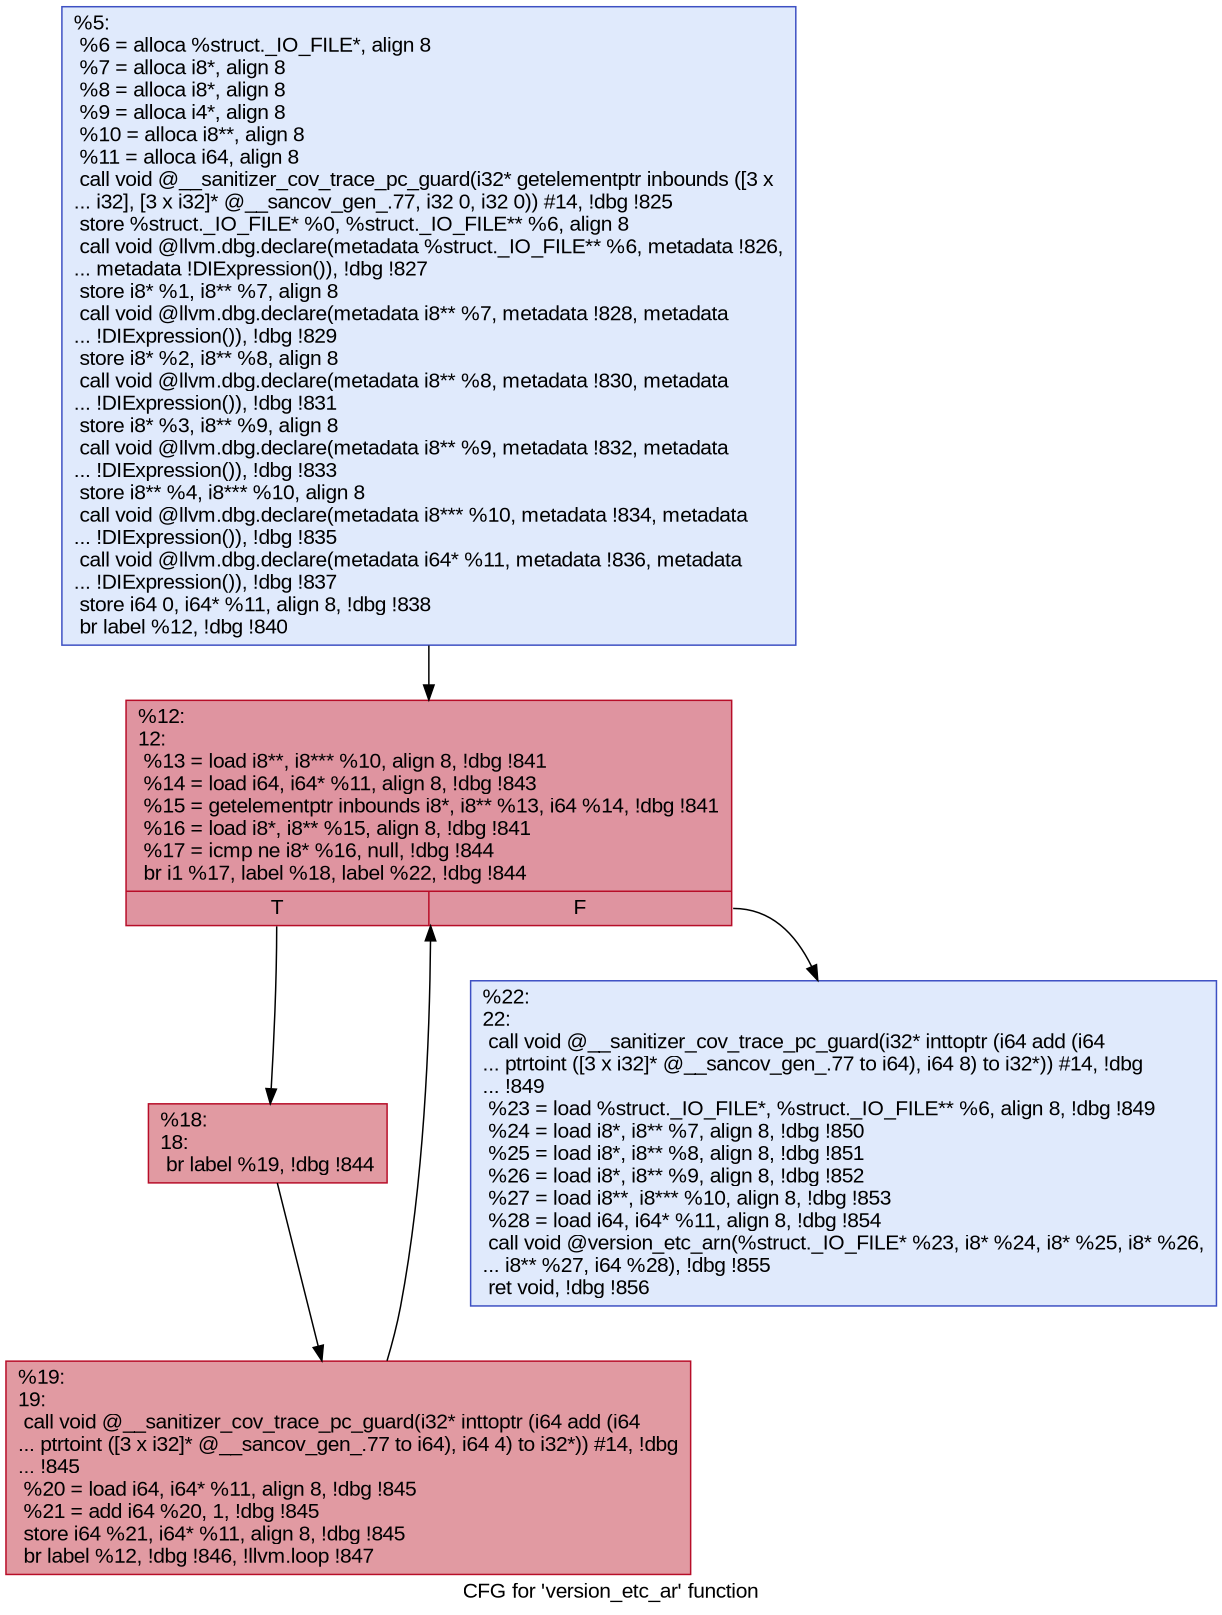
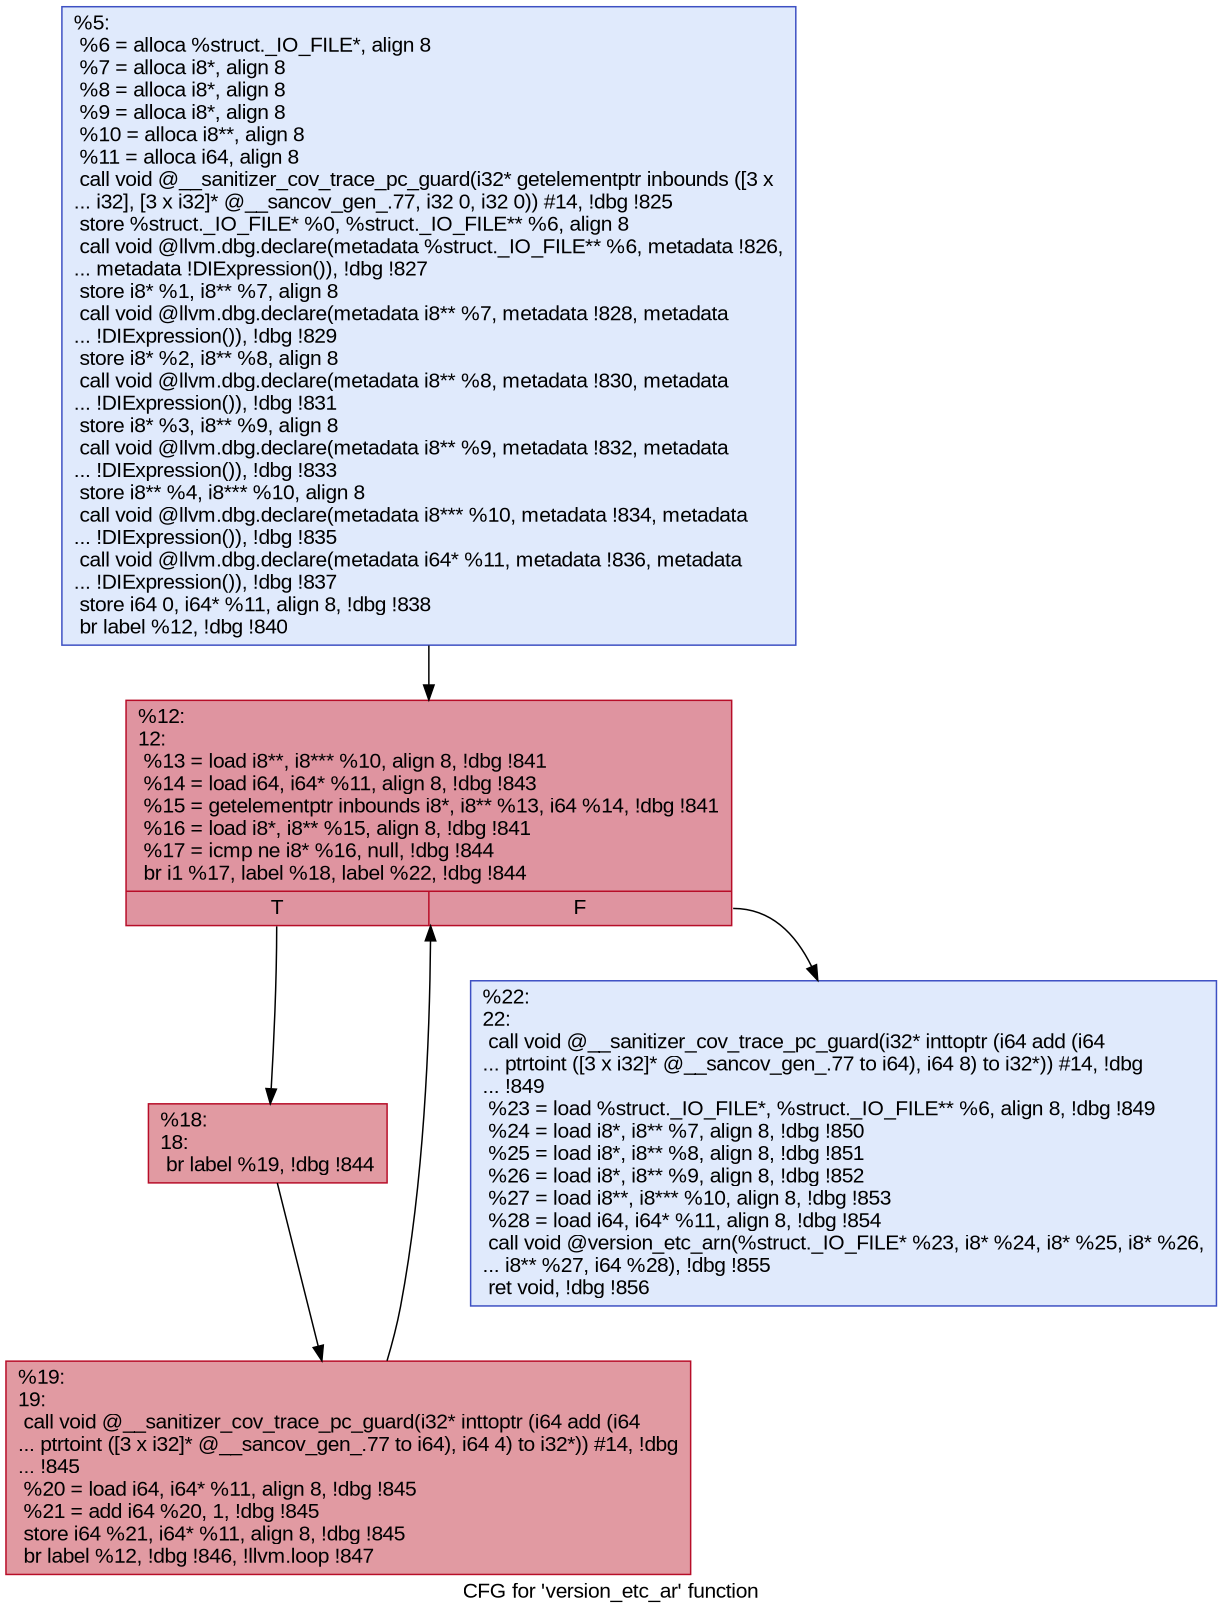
  digraph {
    label="CFG for 'version_etc_ar' function"
    fontname="Liberation Sans"
    node [color="#b70d28ff" fillcolor="#b9d0f970" shape=record style=filled fontname="Liberation Sans"]
    edge [fontname="Liberation Sans"]
-   n1 [color="#3d50c3ff" label="{%5:\l  %6 = alloca %struct._IO_FILE*, align 8\l  %7 = alloca i8*, align 8\l  %8 = alloca i8*, align 8\l  %9 = alloca i4*, align 8\l  %10 = alloca i8**, align 8\l  %11 = alloca i64, align 8\l  call void @__sanitizer_cov_trace_pc_guard(i32* getelementptr inbounds ([3 x\l... i32], [3 x i32]* @__sancov_gen_.77, i32 0, i32 0)) #14, !dbg !825\l  store %struct._IO_FILE* %0, %struct._IO_FILE** %6, align 8\l  call void @llvm.dbg.declare(metadata %struct._IO_FILE** %6, metadata !826,\l... metadata !DIExpression()), !dbg !827\l  store i8* %1, i8** %7, align 8\l  call void @llvm.dbg.declare(metadata i8** %7, metadata !828, metadata\l... !DIExpression()), !dbg !829\l  store i8* %2, i8** %8, align 8\l  call void @llvm.dbg.declare(metadata i8** %8, metadata !830, metadata\l... !DIExpression()), !dbg !831\l  store i8* %3, i8** %9, align 8\l  call void @llvm.dbg.declare(metadata i8** %9, metadata !832, metadata\l... !DIExpression()), !dbg !833\l  store i8** %4, i8*** %10, align 8\l  call void @llvm.dbg.declare(metadata i8*** %10, metadata !834, metadata\l... !DIExpression()), !dbg !835\l  call void @llvm.dbg.declare(metadata i64* %11, metadata !836, metadata\l... !DIExpression()), !dbg !837\l  store i64 0, i64* %11, align 8, !dbg !838\l  br label %12, !dbg !840\l}"]
+   n1 [color="#3d50c3ff" label="{%5:\l  %6 = alloca %struct._IO_FILE*, align 8\l  %7 = alloca i8*, align 8\l  %8 = alloca i8*, align 8\l  %9 = alloca i8*, align 8\l  %10 = alloca i8**, align 8\l  %11 = alloca i64, align 8\l  call void @__sanitizer_cov_trace_pc_guard(i32* getelementptr inbounds ([3 x\l... i32], [3 x i32]* @__sancov_gen_.77, i32 0, i32 0)) #14, !dbg !825\l  store %struct._IO_FILE* %0, %struct._IO_FILE** %6, align 8\l  call void @llvm.dbg.declare(metadata %struct._IO_FILE** %6, metadata !826,\l... metadata !DIExpression()), !dbg !827\l  store i8* %1, i8** %7, align 8\l  call void @llvm.dbg.declare(metadata i8** %7, metadata !828, metadata\l... !DIExpression()), !dbg !829\l  store i8* %2, i8** %8, align 8\l  call void @llvm.dbg.declare(metadata i8** %8, metadata !830, metadata\l... !DIExpression()), !dbg !831\l  store i8* %3, i8** %9, align 8\l  call void @llvm.dbg.declare(metadata i8** %9, metadata !832, metadata\l... !DIExpression()), !dbg !833\l  store i8** %4, i8*** %10, align 8\l  call void @llvm.dbg.declare(metadata i8*** %10, metadata !834, metadata\l... !DIExpression()), !dbg !835\l  call void @llvm.dbg.declare(metadata i64* %11, metadata !836, metadata\l... !DIExpression()), !dbg !837\l  store i64 0, i64* %11, align 8, !dbg !838\l  br label %12, !dbg !840\l}"]
    n2 [fillcolor="#b70d2870" label="{%12:\l12:                                               \l  %13 = load i8**, i8*** %10, align 8, !dbg !841\l  %14 = load i64, i64* %11, align 8, !dbg !843\l  %15 = getelementptr inbounds i8*, i8** %13, i64 %14, !dbg !841\l  %16 = load i8*, i8** %15, align 8, !dbg !841\l  %17 = icmp ne i8* %16, null, !dbg !844\l  br i1 %17, label %18, label %22, !dbg !844\l|{<s0>T|<s1>F}}"]
    n3 [fillcolor="#bb1b2c70" label="{%18:\l18:                                               \l  br label %19, !dbg !844\l}"]
    n4 [color="#3d50c3ff" label="{%22:\l22:                                               \l  call void @__sanitizer_cov_trace_pc_guard(i32* inttoptr (i64 add (i64\l... ptrtoint ([3 x i32]* @__sancov_gen_.77 to i64), i64 8) to i32*)) #14, !dbg\l... !849\l  %23 = load %struct._IO_FILE*, %struct._IO_FILE** %6, align 8, !dbg !849\l  %24 = load i8*, i8** %7, align 8, !dbg !850\l  %25 = load i8*, i8** %8, align 8, !dbg !851\l  %26 = load i8*, i8** %9, align 8, !dbg !852\l  %27 = load i8**, i8*** %10, align 8, !dbg !853\l  %28 = load i64, i64* %11, align 8, !dbg !854\l  call void @version_etc_arn(%struct._IO_FILE* %23, i8* %24, i8* %25, i8* %26,\l... i8** %27, i64 %28), !dbg !855\l  ret void, !dbg !856\l}"]
    n5 [fillcolor="#bb1b2c70" label="{%19:\l19:                                               \l  call void @__sanitizer_cov_trace_pc_guard(i32* inttoptr (i64 add (i64\l... ptrtoint ([3 x i32]* @__sancov_gen_.77 to i64), i64 4) to i32*)) #14, !dbg\l... !845\l  %20 = load i64, i64* %11, align 8, !dbg !845\l  %21 = add i64 %20, 1, !dbg !845\l  store i64 %21, i64* %11, align 8, !dbg !845\l  br label %12, !dbg !846, !llvm.loop !847\l}"]
    n1 -> n2
    n2 -> n3 [tailport=s0]
    n2 -> n4 [tailport=s1]
    n3 -> n5
    n5 -> n2
  }
